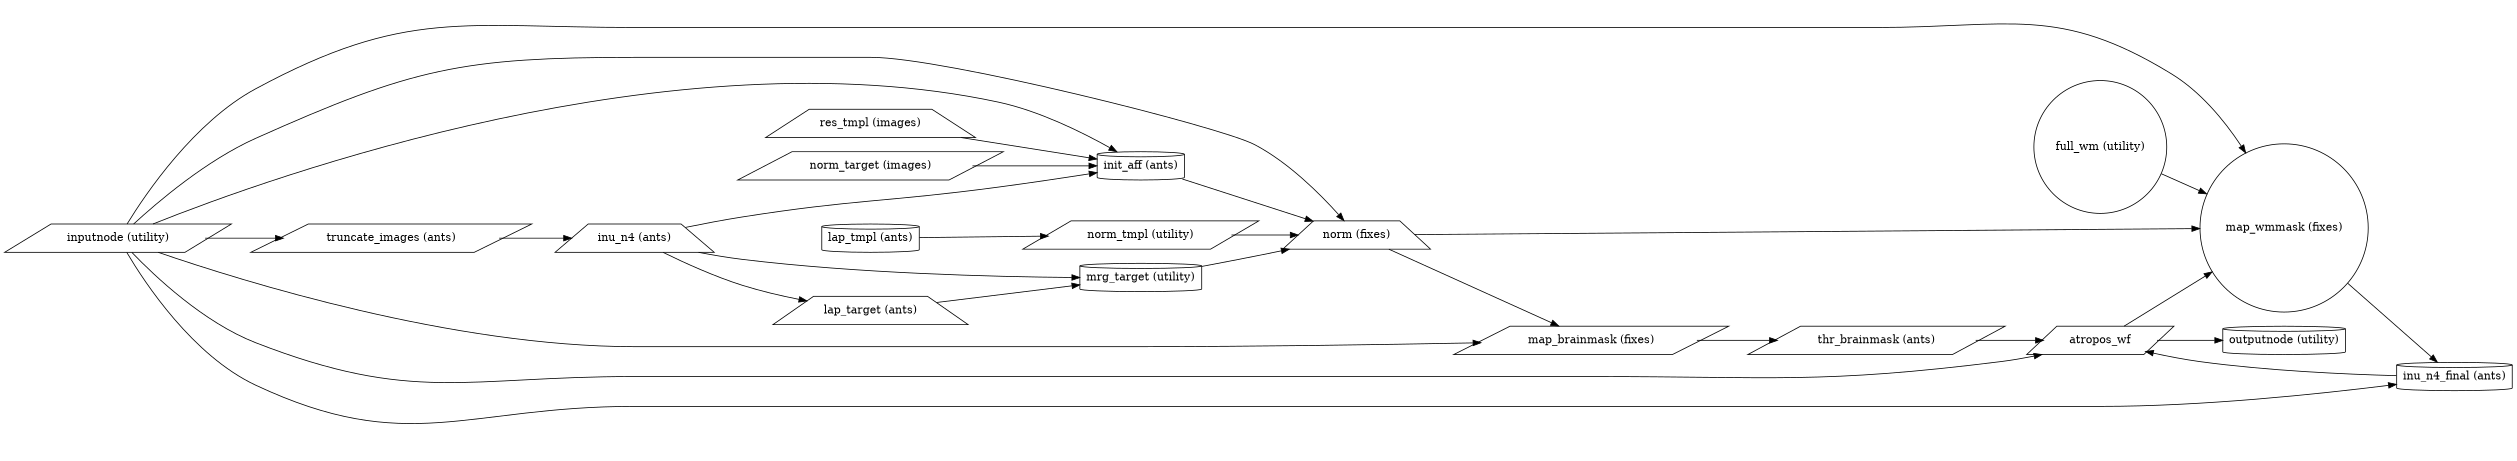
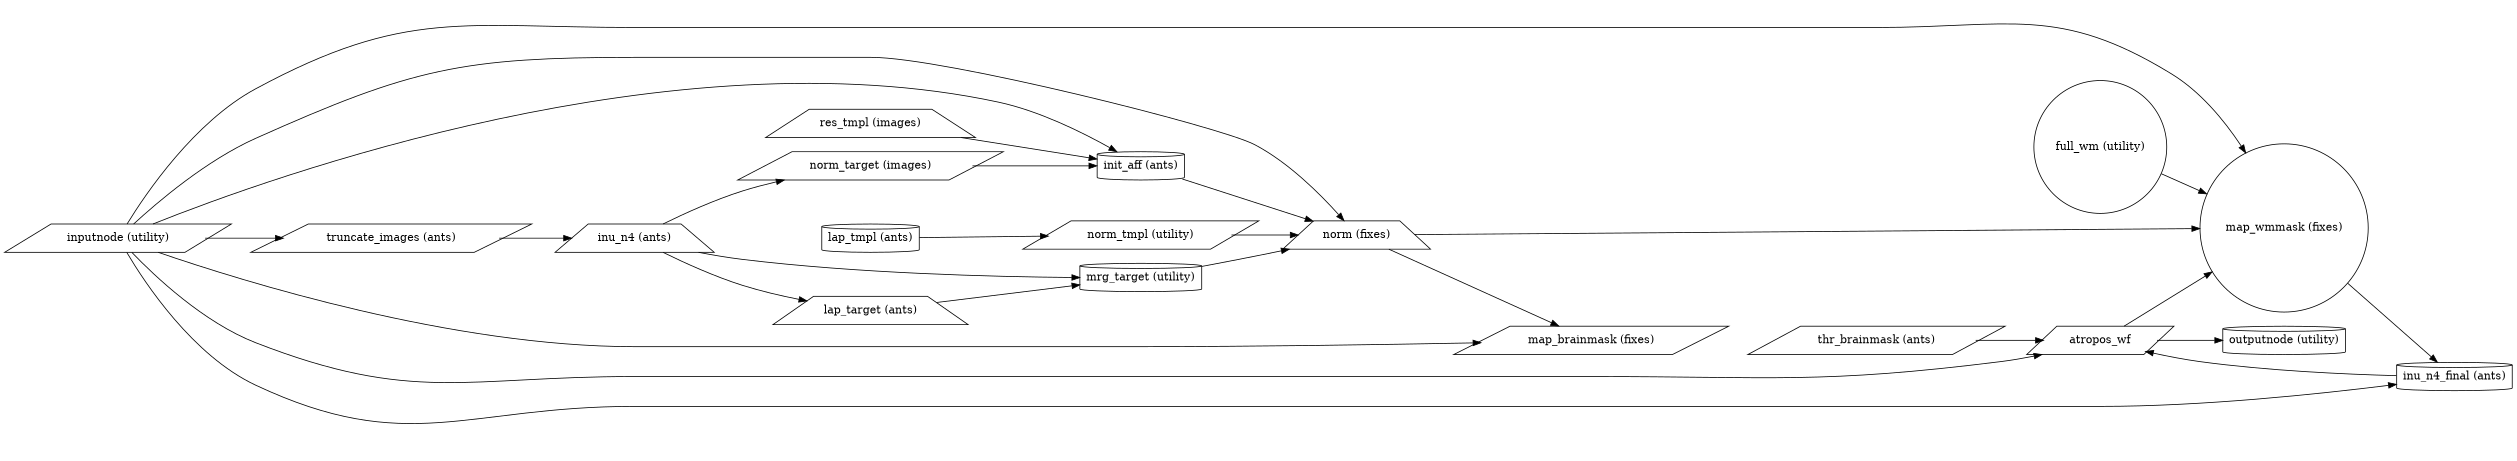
  strict digraph {
    rankdir=LR
    node [shape=parallelogram]
    "inputnode (utility)"
    "truncate_images (ants)"
    "inu_n4_final (ants)" [shape=cylinder]
    "init_aff (ants)" [shape=cylinder]
    "norm (fixes)" [shape=trapezium]
    "map_brainmask (fixes)"
    "map_wmmask (fixes)" [shape=circle]
    atropos_wf
    "inu_n4 (ants)" [shape=trapezium]
    "thr_brainmask (ants)"
    "outputnode (utility)" [shape=cylinder]
    n12 [label="norm_target (images)"]
    "lap_target (ants)" [shape=trapezium]
    "mrg_target (utility)" [shape=cylinder]
    "res_tmpl (images)" [shape=trapezium]
    "full_wm (utility)" [shape=circle]
    "lap_tmpl (ants)" [shape=cylinder]
    n18 [label="norm_tmpl (utility)"]
    "inputnode (utility)" -> "truncate_images (ants)"
    "inputnode (utility)" -> "inu_n4_final (ants)"
    "inputnode (utility)" -> "init_aff (ants)"
    "inputnode (utility)" -> "norm (fixes)"
    "inputnode (utility)" -> "map_brainmask (fixes)"
    "inputnode (utility)" -> "map_wmmask (fixes)"
    "inputnode (utility)" -> atropos_wf
    "truncate_images (ants)" -> "inu_n4 (ants)"
    "inu_n4_final (ants)" -> atropos_wf
    "init_aff (ants)" -> "norm (fixes)"
    "norm (fixes)" -> "map_brainmask (fixes)"
    "norm (fixes)" -> "map_wmmask (fixes)"
-   "map_brainmask (fixes)" -> "thr_brainmask (ants)"
    "map_wmmask (fixes)" -> "inu_n4_final (ants)"
    atropos_wf -> "map_wmmask (fixes)"
    atropos_wf -> "outputnode (utility)"
-   "inu_n4 (ants)" -> "init_aff (ants)"
+   "inu_n4 (ants)" -> n12
    "inu_n4 (ants)" -> "lap_target (ants)"
    "inu_n4 (ants)" -> "mrg_target (utility)"
    "thr_brainmask (ants)" -> atropos_wf
    n12 -> "init_aff (ants)"
    "lap_target (ants)" -> "mrg_target (utility)"
    "mrg_target (utility)" -> "norm (fixes)"
    "res_tmpl (images)" -> "init_aff (ants)"
    "full_wm (utility)" -> "map_wmmask (fixes)"
    "lap_tmpl (ants)" -> n18
    n18 -> "norm (fixes)"
  }
